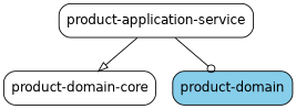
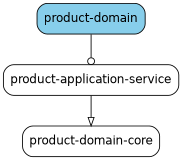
  digraph {
    node [fontname=Helvetica fontsize=14 shape=box style=rounded]
    edge [fontname=Helvetica fontsize=10]
    n1 [label=<product-application-service>]
    n2 [label=<product-domain-core>]
    n3 [fillcolor=skyblue label="product-domain" style="rounded,filled"]
    n1 -> n2 [arrowhead=onormal]
-   n1 -> n3 [arrowhead=odot]
+   n3 -> n1 [arrowhead=odot]
  }
